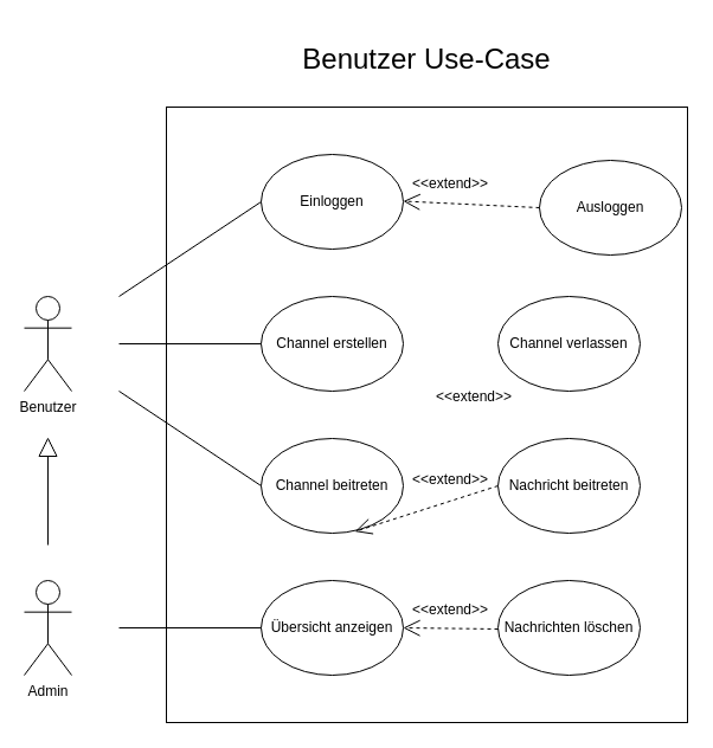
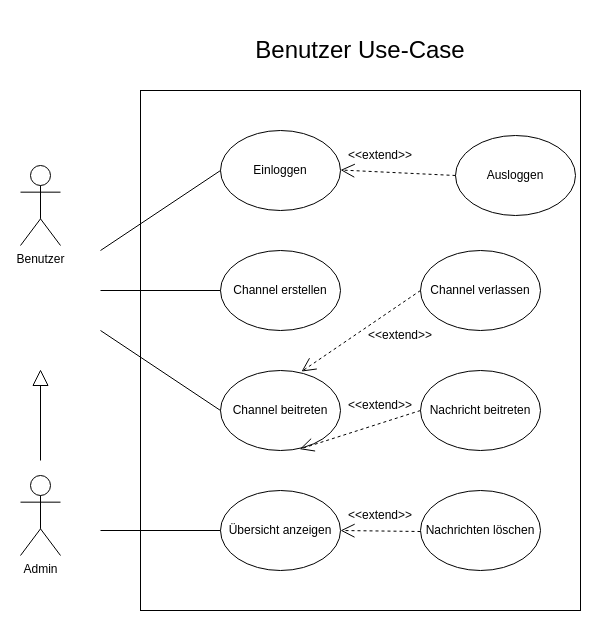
  <mxCell id="0" />
  <mxCell id="1" parent="0" />
  <mxCell id="2" value="" style="rounded=0;whiteSpace=wrap;html=1;" vertex="1" parent="1"><mxGeometry x="140" y="90" width="440" height="520" as="geometry" /></mxCell>
- <mxCell id="3" value="Benutzer" style="shape=umlActor;verticalLabelPosition=bottom;verticalAlign=top;html=1;" parent="1" vertex="1"><mxGeometry x="20" y="250" width="40" height="80" as="geometry" /></mxCell>
+ <mxCell id="3" value="Benutzer" style="shape=umlActor;verticalLabelPosition=bottom;verticalAlign=top;html=1;" parent="1" vertex="1"><mxGeometry x="20" y="165" width="40" height="80" as="geometry" /></mxCell>
  <mxCell id="4" value="Channel erstellen" style="ellipse;whiteSpace=wrap;html=1;" parent="1" vertex="1"><mxGeometry x="220" y="250" width="120" height="80" as="geometry" /></mxCell>
  <mxCell id="5" value="Channel beitreten" style="ellipse;whiteSpace=wrap;html=1;" parent="1" vertex="1"><mxGeometry x="220" y="370" width="120" height="80" as="geometry" /></mxCell>
  <mxCell id="6" value="Nachrichten löschen" style="ellipse;whiteSpace=wrap;html=1;" parent="1" vertex="1"><mxGeometry x="420" y="490" width="120" height="80" as="geometry" /></mxCell>
  <mxCell id="7" value="Channel verlassen" style="ellipse;whiteSpace=wrap;html=1;" parent="1" vertex="1"><mxGeometry x="420" y="250" width="120" height="80" as="geometry" /></mxCell>
  <mxCell id="8" value="Ausloggen" style="ellipse;whiteSpace=wrap;html=1;" parent="1" vertex="1"><mxGeometry x="455" y="135" width="120" height="80" as="geometry" /></mxCell>
  <mxCell id="9" value="Nachricht beitreten" style="ellipse;whiteSpace=wrap;html=1;" parent="1" vertex="1"><mxGeometry x="420" y="370" width="120" height="80" as="geometry" /></mxCell>
  <mxCell id="10" value="Einloggen" style="ellipse;whiteSpace=wrap;html=1;" parent="1" vertex="1"><mxGeometry x="220" y="130" width="120" height="80" as="geometry" /></mxCell>
  <mxCell id="11" value="" style="endArrow=none;html=1;rounded=0;entryX=0;entryY=0.5;entryDx=0;entryDy=0;" edge="1" parent="1" target="10"><mxGeometry width="50" height="50" relative="1" as="geometry"><mxPoint x="100" y="250" as="sourcePoint" /><mxPoint x="210" y="290" as="targetPoint" /></mxGeometry></mxCell>
  <mxCell id="12" value="" style="endArrow=none;html=1;rounded=0;" edge="1" parent="1"><mxGeometry width="50" height="50" relative="1" as="geometry"><mxPoint x="100" y="290" as="sourcePoint" /><mxPoint x="220" y="290" as="targetPoint" /></mxGeometry></mxCell>
+ <mxCell id="13" value="" style="endArrow=open;endSize=12;dashed=1;html=1;rounded=0;entryX=0.675;entryY=0.013;entryDx=0;entryDy=0;exitX=0;exitY=0.5;exitDx=0;exitDy=0;entryPerimeter=0;" edge="1" parent="1" source="7" target="5"><mxGeometry width="160" relative="1" as="geometry"><mxPoint x="620" y="290" as="sourcePoint" /><mxPoint x="540" y="289.5" as="targetPoint" /></mxGeometry></mxCell>
  <mxCell id="14" value="" style="endArrow=open;endSize=12;dashed=1;html=1;rounded=0;entryX=0.66;entryY=0.983;entryDx=0;entryDy=0;exitX=0;exitY=0.5;exitDx=0;exitDy=0;entryPerimeter=0;" edge="1" parent="1" source="9" target="5"><mxGeometry width="160" relative="1" as="geometry"><mxPoint x="580" y="330.5" as="sourcePoint" /><mxPoint x="500" y="330" as="targetPoint" /></mxGeometry></mxCell>
  <mxCell id="15" value="" style="endArrow=open;endSize=12;dashed=1;html=1;rounded=0;entryX=0;entryY=0.5;entryDx=0;entryDy=0;exitX=0;exitY=0.5;exitDx=0;exitDy=0;" edge="1" parent="1" source="8"><mxGeometry width="160" relative="1" as="geometry"><mxPoint x="420" y="170" as="sourcePoint" /><mxPoint x="340" y="169.5" as="targetPoint" /></mxGeometry></mxCell>
  <mxCell id="16" value="&amp;lt;&amp;lt;extend&amp;gt;&amp;gt;" style="text;html=1;align=center;verticalAlign=middle;whiteSpace=wrap;rounded=0;" vertex="1" parent="1"><mxGeometry x="350" y="140" width="60" height="30" as="geometry" /></mxCell>
  <mxCell id="17" value="&amp;lt;&amp;lt;extend&amp;gt;&amp;gt;" style="text;html=1;align=center;verticalAlign=middle;whiteSpace=wrap;rounded=0;" vertex="1" parent="1"><mxGeometry x="370" y="320" width="60" height="30" as="geometry" /></mxCell>
  <mxCell id="18" value="&amp;lt;&amp;lt;extend&amp;gt;&amp;gt;" style="text;html=1;align=center;verticalAlign=middle;whiteSpace=wrap;rounded=0;" vertex="1" parent="1"><mxGeometry x="350" y="390" width="60" height="30" as="geometry" /></mxCell>
  <mxCell id="19" value="Übersicht anzeigen" style="ellipse;whiteSpace=wrap;html=1;" vertex="1" parent="1"><mxGeometry x="220" y="490" width="120" height="80" as="geometry" /></mxCell>
  <mxCell id="20" value="" style="endArrow=none;html=1;rounded=0;entryX=0;entryY=0.5;entryDx=0;entryDy=0;" edge="1" parent="1" target="19"><mxGeometry width="50" height="50" relative="1" as="geometry"><mxPoint x="100" y="530" as="sourcePoint" /><mxPoint x="150" y="480" as="targetPoint" /></mxGeometry></mxCell>
  <mxCell id="21" value="" style="endArrow=open;endSize=12;dashed=1;html=1;rounded=0;entryX=1;entryY=0.5;entryDx=0;entryDy=0;exitX=0.675;exitY=0.013;exitDx=0;exitDy=0;exitPerimeter=0;" edge="1" parent="1" target="19"><mxGeometry width="160" relative="1" as="geometry"><mxPoint x="420" y="531" as="sourcePoint" /><mxPoint x="539" y="490" as="targetPoint" /></mxGeometry></mxCell>
  <mxCell id="22" value="&amp;lt;&amp;lt;extend&amp;gt;&amp;gt;" style="text;html=1;align=center;verticalAlign=middle;whiteSpace=wrap;rounded=0;" vertex="1" parent="1"><mxGeometry x="350" y="500" width="60" height="30" as="geometry" /></mxCell>
  <mxCell id="23" value="" style="endArrow=none;html=1;rounded=0;" edge="1" parent="1"><mxGeometry width="50" height="50" relative="1" as="geometry"><mxPoint x="220" y="410" as="sourcePoint" /><mxPoint x="100" y="330" as="targetPoint" /></mxGeometry></mxCell>
- <mxCell id="24" value="Admin" style="shape=umlActor;verticalLabelPosition=bottom;verticalAlign=top;html=1;" vertex="1" parent="1"><mxGeometry x="20" y="490" width="40" height="80" as="geometry" /></mxCell>
+ <mxCell id="24" value="Admin" style="shape=umlActor;verticalLabelPosition=bottom;verticalAlign=top;html=1;" vertex="1" parent="1"><mxGeometry x="20" y="475" width="40" height="80" as="geometry" /></mxCell>
  <mxCell id="25" value="" style="endArrow=none;html=1;rounded=0;" edge="1" parent="1"><mxGeometry width="50" height="50" relative="1" as="geometry"><mxPoint x="40" y="460" as="sourcePoint" /><mxPoint x="40" y="380" as="targetPoint" /></mxGeometry></mxCell>
  <mxCell id="26" value="" style="triangle;whiteSpace=wrap;html=1;rotation=-90;" vertex="1" parent="1"><mxGeometry x="32.5" y="370" width="15" height="15" as="geometry" /></mxCell>
  <mxCell id="27" value="&lt;font style=&quot;font-size: 24px;&quot;&gt;Benutzer Use-Case&lt;br&gt;&lt;/font&gt;" style="text;html=1;align=center;verticalAlign=middle;whiteSpace=wrap;rounded=0;" vertex="1" parent="1"><mxGeometry x="140" y="20" width="440" height="60" as="geometry" /></mxCell>
